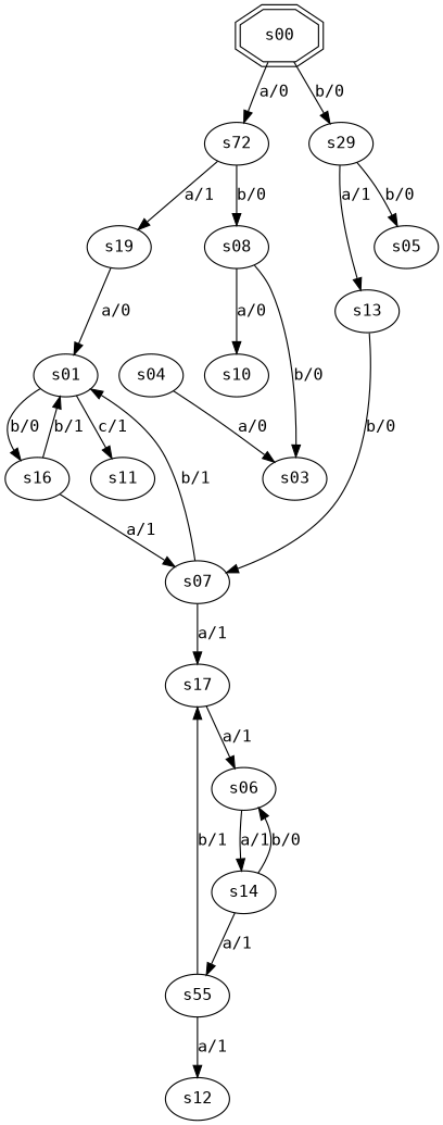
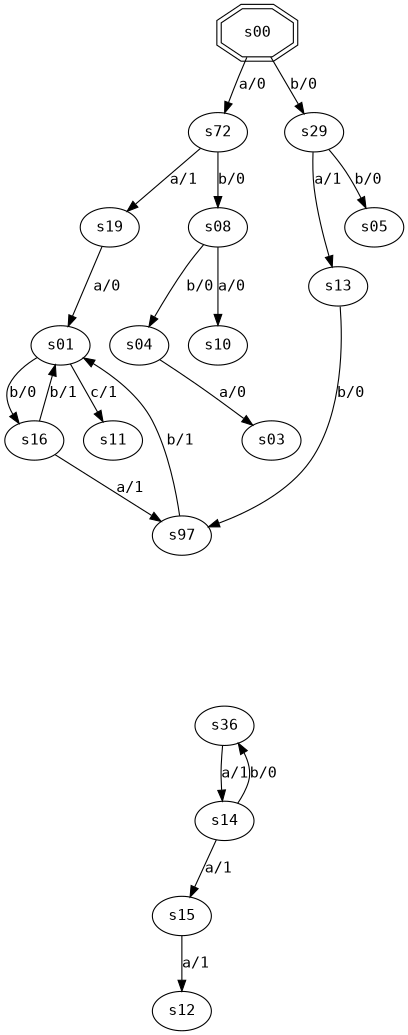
  digraph {
    fontname="DejaVu Sans Mono"
    node [fontname="DejaVu Sans Mono"]
    edge [fontname="DejaVu Sans Mono"]
    s00 [shape=doubleoctagon]
    n2 [label=s72]
    n3 [label=s29]
    s19
    s08
    s13
    s05
    s01
    s04
    s10
-   s07
+   s07 [label=s97]
    s16
    s11
-   s06
+   s06 [label=s36]
    s14
-   s15 [label=s55]
-   s17
+   s15
    s12
    s03
    s00 -> n2 [label="a/0"]
    s00 -> n3 [label="b/0"]
    n2 -> s19 [label="a/1"]
    n2 -> s08 [label="b/0"]
    n3 -> s13 [label="a/1"]
    n3 -> s05 [label="b/0"]
    s19 -> s01 [label="a/0"]
-   s08 -> s03 [label="b/0"]
+   s08 -> s04 [label="b/0"]
    s08 -> s10 [label="a/0"]
    s13 -> s07 [label="b/0"]
    s01 -> s16 [label="b/0"]
    s01 -> s11 [label="c/1"]
    s04 -> s03 [label="a/0"]
    s07 -> s01 [label="b/1"]
-   s07 -> s17 [label="a/1"]
    s16 -> s01 [label="b/1"]
    s16 -> s07 [label="a/1"]
    s06 -> s14 [label="a/1"]
    s14 -> s06 [label="b/0"]
    s14 -> s15 [label="a/1"]
-   s15 -> s17 [label="b/1"]
    s15 -> s12 [label="a/1"]
-   s17 -> s06 [label="a/1"]
  }
